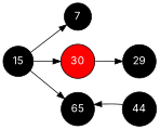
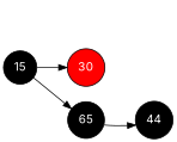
  digraph {
    fontname=Inter
    rankdir=LR
    node [color=black fillcolor=black fontcolor=white fontname=Inter shape=circle style=filled]
    edge [fontname=Inter]
    n1 [label=15]
-   n2 [label=7]
    n3 [fillcolor=red label=30]
    n4 [label=65]
-   n5 [label=29]
    n6 [label=44]
-   n1 -> n2
    n1 -> n3
    n1 -> n4
-   n3 -> n5
-   n6 -> n4
+   n4 -> n6
  }
